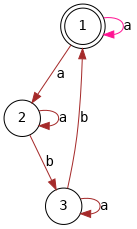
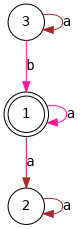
  digraph {
    fontname="DejaVu Sans Mono"
    rankdir=TB
    node [fontname="DejaVu Sans Mono" shape=circle]
    edge [color=brown fontname="DejaVu Sans Mono"]
    n1 [label=1 shape=doublecircle]
    n2 [label=2]
    n3 [label=3]
    n1 -> n1 [color=deeppink label=a]
    n1 -> n2 [label=a]
    n2 -> n2 [label=a]
-   n2 -> n3 [label=b]
-   n3 -> n1 [label=b]
+   n3 -> n1 [color=deeppink label=b]
    n3 -> n3 [label=a]
  }
